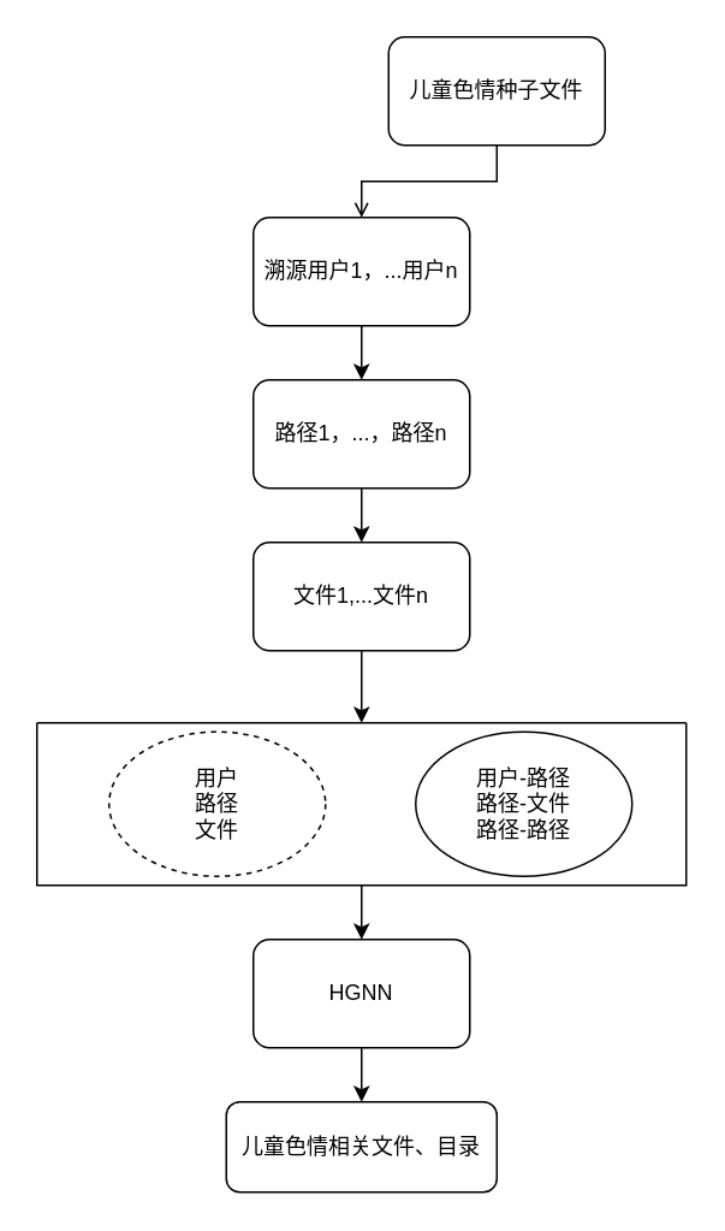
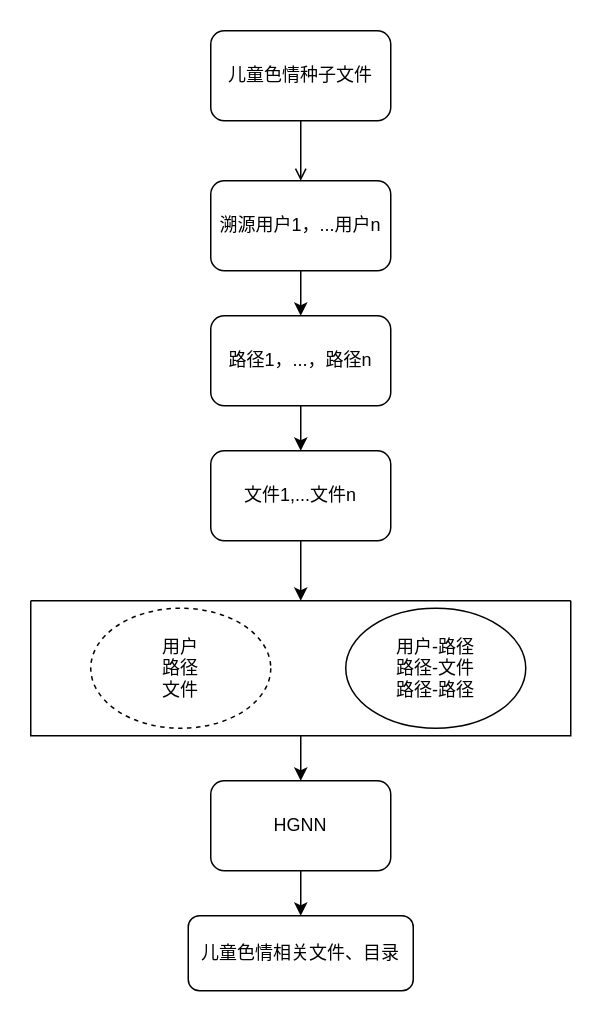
  <mxCell id="0" />
  <mxCell id="1" parent="0" />
  <mxCell id="2" value="" style="edgeStyle=orthogonalEdgeStyle;rounded=0;orthogonalLoop=1;jettySize=auto;html=1;endArrow=open;" edge="1" parent="1" source="3" target="5"><mxGeometry relative="1" as="geometry" /></mxCell>
- <mxCell id="3" value="儿童色情种子文件" style="rounded=1;whiteSpace=wrap;html=1;" vertex="1" parent="1"><mxGeometry x="215" y="20" width="120" height="60" as="geometry" /></mxCell>
+ <mxCell id="3" value="儿童色情种子文件" style="rounded=1;whiteSpace=wrap;html=1;" vertex="1" parent="1"><mxGeometry x="140" y="20" width="120" height="60" as="geometry" /></mxCell>
  <mxCell id="4" value="" style="edgeStyle=orthogonalEdgeStyle;rounded=0;orthogonalLoop=1;jettySize=auto;html=1;" edge="1" parent="1" source="5" target="9"><mxGeometry relative="1" as="geometry" /></mxCell>
  <mxCell id="5" value="溯源用户1，...用户n" style="rounded=1;whiteSpace=wrap;html=1;" vertex="1" parent="1"><mxGeometry x="140" y="120" width="120" height="60" as="geometry" /></mxCell>
  <mxCell id="6" style="edgeStyle=orthogonalEdgeStyle;rounded=0;orthogonalLoop=1;jettySize=auto;html=1;entryX=0.5;entryY=0;entryDx=0;entryDy=0;" edge="1" parent="1" source="7" target="16"><mxGeometry relative="1" as="geometry" /></mxCell>
  <mxCell id="7" value="文件1,...文件n" style="rounded=1;whiteSpace=wrap;html=1;" vertex="1" parent="1"><mxGeometry x="140" y="300" width="120" height="60" as="geometry" /></mxCell>
  <mxCell id="8" value="" style="edgeStyle=orthogonalEdgeStyle;rounded=0;orthogonalLoop=1;jettySize=auto;html=1;" edge="1" parent="1" source="9" target="7"><mxGeometry relative="1" as="geometry" /></mxCell>
  <mxCell id="9" value="路径1，...，路径n" style="rounded=1;whiteSpace=wrap;html=1;" vertex="1" parent="1"><mxGeometry x="140" y="210" width="120" height="60" as="geometry" /></mxCell>
  <mxCell id="10" value="" style="edgeStyle=orthogonalEdgeStyle;rounded=0;orthogonalLoop=1;jettySize=auto;html=1;" edge="1" parent="1" source="11" target="12"><mxGeometry relative="1" as="geometry" /></mxCell>
  <mxCell id="11" value="HGNN" style="rounded=1;whiteSpace=wrap;html=1;" vertex="1" parent="1"><mxGeometry x="140" y="520" width="120" height="60" as="geometry" /></mxCell>
  <mxCell id="12" value="儿童色情相关文件、目录" style="rounded=1;whiteSpace=wrap;html=1;" vertex="1" parent="1"><mxGeometry x="125" y="610" width="150" height="50" as="geometry" /></mxCell>
  <mxCell id="13" value="" style="group" vertex="1" connectable="0" parent="1"><mxGeometry x="20" y="400" width="360" height="90" as="geometry" /></mxCell>
  <mxCell id="14" value="用户-路径&lt;br&gt;路径-文件&lt;br&gt;路径-路径" style="ellipse;whiteSpace=wrap;html=1;" vertex="1" parent="13"><mxGeometry x="210" y="5" width="120" height="80" as="geometry" /></mxCell>
  <mxCell id="15" value="用户&lt;br&gt;路径&lt;br&gt;文件" style="ellipse;whiteSpace=wrap;html=1;dashed=1;" vertex="1" parent="13"><mxGeometry x="40" y="5" width="120" height="80" as="geometry" /></mxCell>
  <mxCell id="16" value="" style="swimlane;startSize=0;" vertex="1" parent="13"><mxGeometry width="360" height="90" as="geometry" /></mxCell>
  <mxCell id="17" value="" style="edgeStyle=orthogonalEdgeStyle;rounded=0;orthogonalLoop=1;jettySize=auto;html=1;" edge="1" parent="1" source="16" target="11"><mxGeometry relative="1" as="geometry" /></mxCell>
